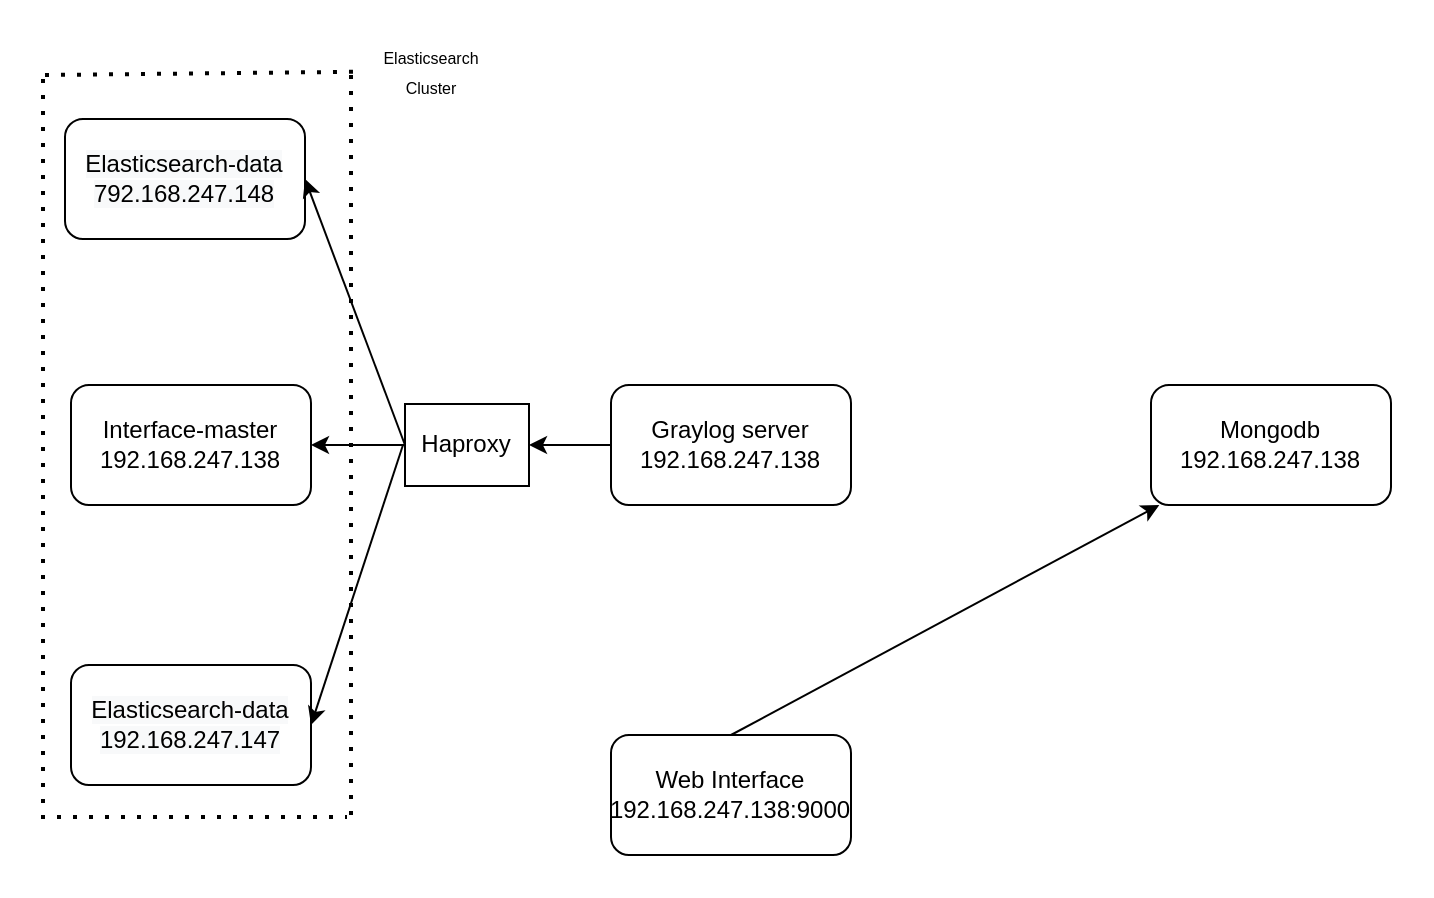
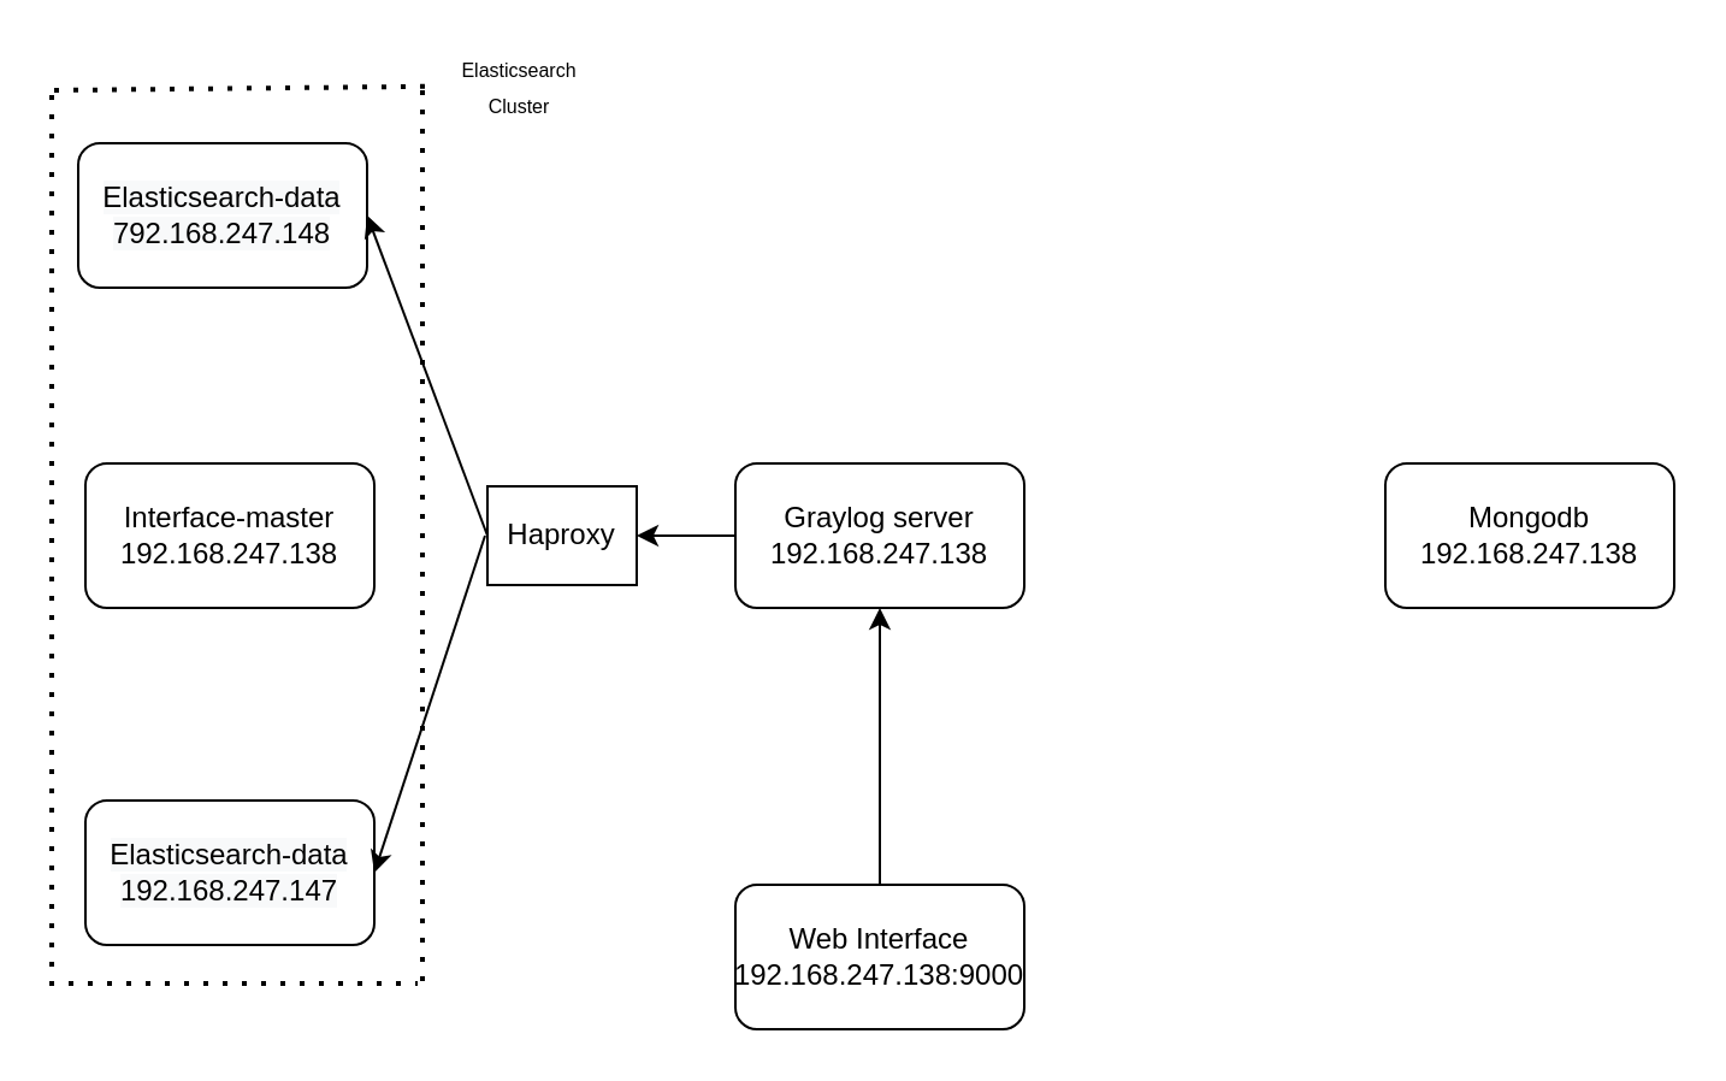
  <mxCell id="0" />
  <mxCell id="1" parent="0" />
  <mxCell id="2" value="Graylog server&lt;br&gt;192.168.247.138" style="rounded=1;whiteSpace=wrap;html=1;" vertex="1" parent="1"><mxGeometry x="305" y="192" width="120" height="60" as="geometry" /></mxCell>
  <mxCell id="3" value="Interface-master&lt;br&gt;192.168.247.138" style="rounded=1;whiteSpace=wrap;html=1;" vertex="1" parent="1"><mxGeometry x="35" y="192" width="120" height="60" as="geometry" /></mxCell>
  <mxCell id="4" value="Mongodb&lt;br&gt;192.168.247.138" style="rounded=1;whiteSpace=wrap;html=1;" vertex="1" parent="1"><mxGeometry x="575" y="192" width="120" height="60" as="geometry" /></mxCell>
  <mxCell id="5" value="Web Interface&lt;br&gt;192.168.247.138:9000" style="rounded=1;whiteSpace=wrap;html=1;" vertex="1" parent="1"><mxGeometry x="305" y="367" width="120" height="60" as="geometry" /></mxCell>
- <mxCell id="6" value="" style="endArrow=classic;html=1;rounded=0;exitX=0;exitY=0.5;exitDx=0;exitDy=0;entryX=1;entryY=0.5;entryDx=0;entryDy=0;" edge="1" parent="1" source="17" target="3"><mxGeometry width="50" height="50" relative="1" as="geometry"><mxPoint x="405" y="272" as="sourcePoint" /><mxPoint x="146" y="173" as="targetPoint" /></mxGeometry></mxCell>
- <mxCell id="7" value="" style="endArrow=classic;html=1;rounded=0;exitX=0.5;exitY=0;exitDx=0;exitDy=0;" edge="1" parent="1" source="5" target="4"><mxGeometry width="50" height="50" relative="1" as="geometry"><mxPoint x="405" y="272" as="sourcePoint" /><mxPoint x="455" y="222" as="targetPoint" /></mxGeometry></mxCell>
+ <mxCell id="7" value="" style="endArrow=classic;html=1;rounded=0;exitX=0.5;exitY=0;exitDx=0;exitDy=0;entryX=0.5;entryY=1;entryDx=0;entryDy=0;" edge="1" parent="1" source="5" target="2"><mxGeometry width="50" height="50" relative="1" as="geometry"><mxPoint x="405" y="272" as="sourcePoint" /><mxPoint x="455" y="222" as="targetPoint" /></mxGeometry></mxCell>
  <mxCell id="8" value="&lt;span style=&quot;color: rgb(0 , 0 , 0) ; font-family: &amp;#34;helvetica&amp;#34; ; font-size: 12px ; font-style: normal ; font-weight: 400 ; letter-spacing: normal ; text-align: center ; text-indent: 0px ; text-transform: none ; word-spacing: 0px ; background-color: rgb(248 , 249 , 250) ; display: inline ; float: none&quot;&gt;Elasticsearch-data&lt;/span&gt;&lt;br style=&quot;color: rgb(0 , 0 , 0) ; font-family: &amp;#34;helvetica&amp;#34; ; font-size: 12px ; font-style: normal ; font-weight: 400 ; letter-spacing: normal ; text-align: center ; text-indent: 0px ; text-transform: none ; word-spacing: 0px ; background-color: rgb(248 , 249 , 250)&quot;&gt;&lt;span style=&quot;color: rgb(0 , 0 , 0) ; font-family: &amp;#34;helvetica&amp;#34; ; font-size: 12px ; font-style: normal ; font-weight: 400 ; letter-spacing: normal ; text-align: center ; text-indent: 0px ; text-transform: none ; word-spacing: 0px ; background-color: rgb(248 , 249 , 250) ; display: inline ; float: none&quot;&gt;192.168.247.147&lt;/span&gt;" style="rounded=1;whiteSpace=wrap;html=1;" vertex="1" parent="1"><mxGeometry x="35" y="332" width="120" height="60" as="geometry" /></mxCell>
  <mxCell id="9" value="&lt;span style=&quot;color: rgb(0 , 0 , 0) ; font-family: &amp;#34;helvetica&amp;#34; ; font-size: 12px ; font-style: normal ; font-weight: 400 ; letter-spacing: normal ; text-align: center ; text-indent: 0px ; text-transform: none ; word-spacing: 0px ; background-color: rgb(248 , 249 , 250) ; display: inline ; float: none&quot;&gt;Elasticsearch-data&lt;/span&gt;&lt;br style=&quot;color: rgb(0 , 0 , 0) ; font-family: &amp;#34;helvetica&amp;#34; ; font-size: 12px ; font-style: normal ; font-weight: 400 ; letter-spacing: normal ; text-align: center ; text-indent: 0px ; text-transform: none ; word-spacing: 0px ; background-color: rgb(248 , 249 , 250)&quot;&gt;&lt;span style=&quot;color: rgb(0 , 0 , 0) ; font-family: &amp;#34;helvetica&amp;#34; ; font-size: 12px ; font-style: normal ; font-weight: 400 ; letter-spacing: normal ; text-align: center ; text-indent: 0px ; text-transform: none ; word-spacing: 0px ; background-color: rgb(248 , 249 , 250) ; display: inline ; float: none&quot;&gt;792.168.247.148&lt;/span&gt;" style="rounded=1;whiteSpace=wrap;html=1;" vertex="1" parent="1"><mxGeometry x="32" y="59" width="120" height="60" as="geometry" /></mxCell>
  <mxCell id="10" value="" style="endArrow=classic;html=1;rounded=0;exitX=0;exitY=0.5;exitDx=0;exitDy=0;" edge="1" parent="1" source="17"><mxGeometry width="50" height="50" relative="1" as="geometry"><mxPoint x="199" y="221" as="sourcePoint" /><mxPoint x="152" y="89" as="targetPoint" /><Array as="points" /></mxGeometry></mxCell>
  <mxCell id="11" value="" style="endArrow=classic;html=1;rounded=0;entryX=1;entryY=0.5;entryDx=0;entryDy=0;" edge="1" parent="1" target="8"><mxGeometry width="50" height="50" relative="1" as="geometry"><mxPoint x="201" y="222" as="sourcePoint" /><mxPoint x="198" y="227" as="targetPoint" /><Array as="points" /></mxGeometry></mxCell>
  <mxCell id="12" value="" style="endArrow=none;dashed=1;html=1;dashPattern=1 3;strokeWidth=2;rounded=0;" edge="1" parent="1"><mxGeometry width="50" height="50" relative="1" as="geometry"><mxPoint x="175" y="407" as="sourcePoint" /><mxPoint x="175" y="33" as="targetPoint" /></mxGeometry></mxCell>
  <mxCell id="13" value="" style="endArrow=none;dashed=1;html=1;dashPattern=1 3;strokeWidth=2;rounded=0;" edge="1" parent="1"><mxGeometry width="50" height="50" relative="1" as="geometry"><mxPoint x="21" y="409" as="sourcePoint" /><mxPoint x="21" y="35" as="targetPoint" /></mxGeometry></mxCell>
  <mxCell id="14" value="" style="endArrow=none;dashed=1;html=1;dashPattern=1 3;strokeWidth=2;rounded=0;" edge="1" parent="1"><mxGeometry width="50" height="50" relative="1" as="geometry"><mxPoint x="20" y="408" as="sourcePoint" /><mxPoint x="173" y="408" as="targetPoint" /></mxGeometry></mxCell>
  <mxCell id="15" value="" style="endArrow=none;dashed=1;html=1;dashPattern=1 3;strokeWidth=2;rounded=0;" edge="1" parent="1" target="16"><mxGeometry width="50" height="50" relative="1" as="geometry"><mxPoint x="22" y="37" as="sourcePoint" /><mxPoint x="175" y="37" as="targetPoint" /></mxGeometry></mxCell>
  <mxCell id="16" value="&lt;font style=&quot;font-size: 8px&quot;&gt;Elasticsearch Cluster&lt;/font&gt;" style="text;html=1;strokeColor=none;fillColor=none;align=center;verticalAlign=middle;whiteSpace=wrap;rounded=0;" vertex="1" parent="1"><mxGeometry x="177" y="20" width="77" height="30" as="geometry" /></mxCell>
  <mxCell id="17" value="&lt;font style=&quot;font-size: 12px&quot;&gt;Haproxy&lt;/font&gt;" style="rounded=0;whiteSpace=wrap;html=1;fontSize=8;" vertex="1" parent="1"><mxGeometry x="202" y="201.5" width="62" height="41" as="geometry" /></mxCell>
  <mxCell id="18" value="" style="endArrow=classic;html=1;rounded=0;fontSize=8;exitX=0;exitY=0.5;exitDx=0;exitDy=0;" edge="1" parent="1" source="2"><mxGeometry width="50" height="50" relative="1" as="geometry"><mxPoint x="321" y="265" as="sourcePoint" /><mxPoint x="264" y="222" as="targetPoint" /></mxGeometry></mxCell>
